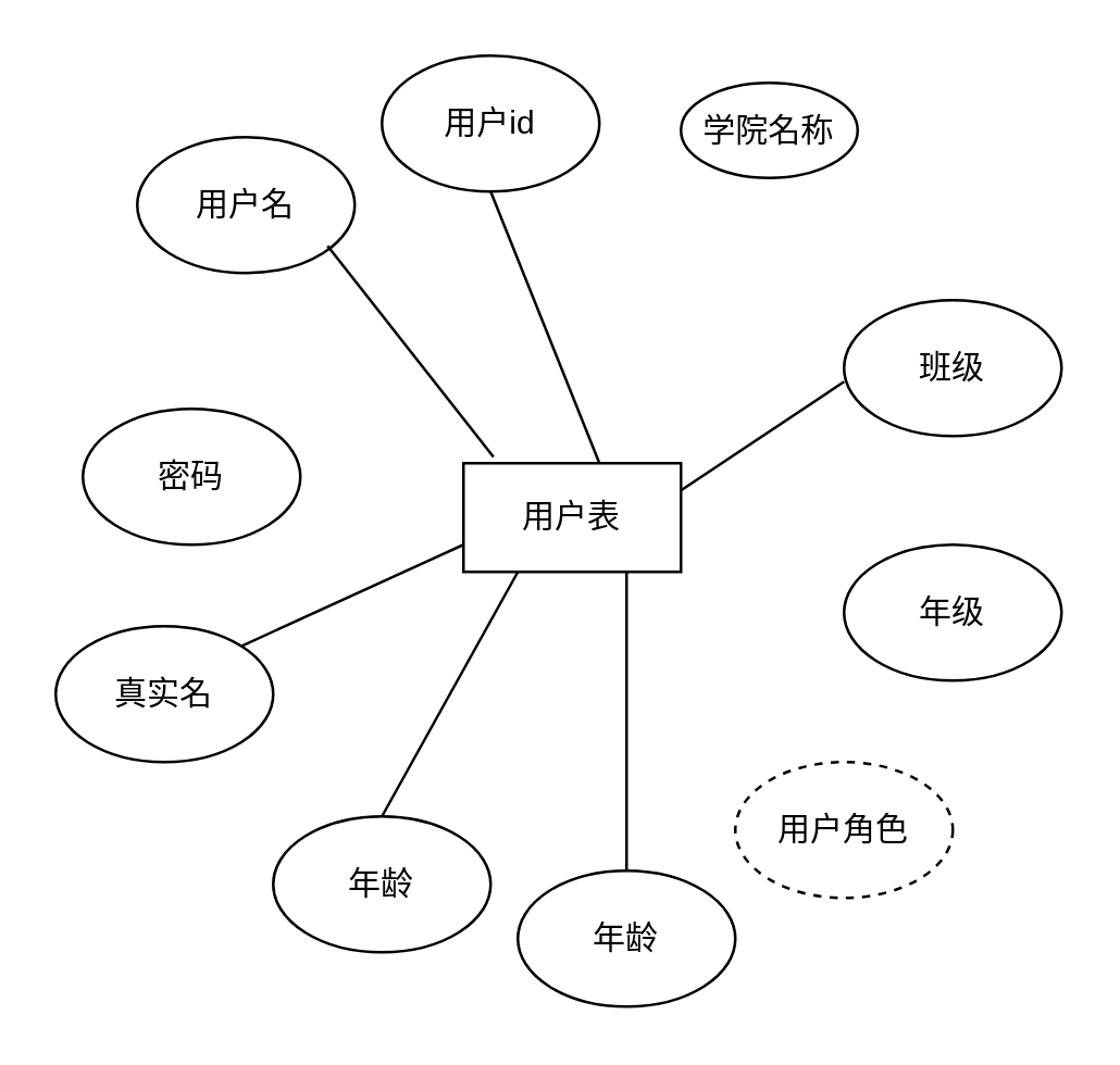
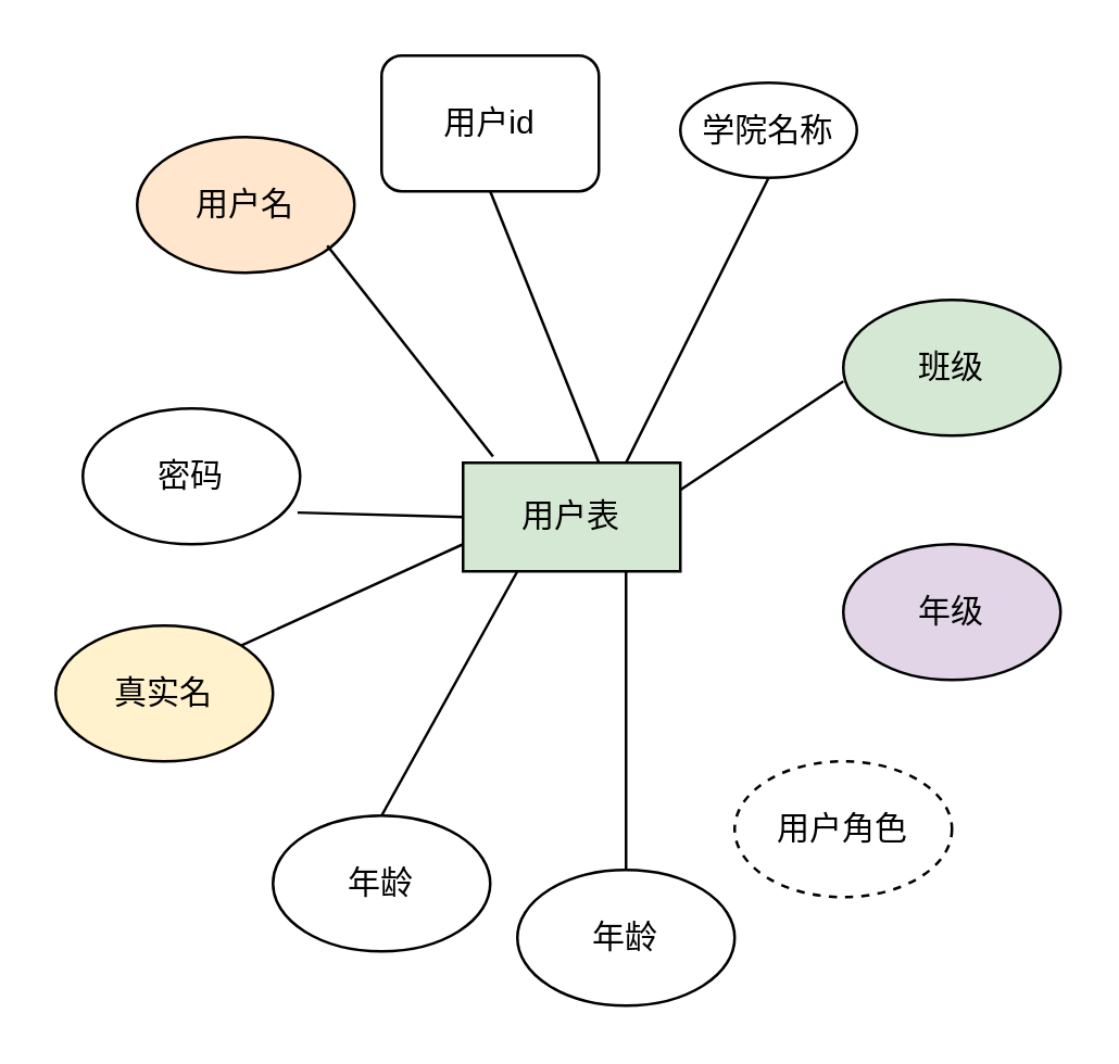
  <mxCell id="0" />
  <mxCell id="1" parent="0" />
- <mxCell id="2" value="用户表" style="rounded=0;whiteSpace=wrap;html=1;" vertex="1" parent="1"><mxGeometry x="170" y="170" width="80" height="40" as="geometry" /></mxCell>
+ <mxCell id="2" value="用户表" style="rounded=0;whiteSpace=wrap;html=1;fillColor=#d5e8d4;" vertex="1" parent="1"><mxGeometry x="170" y="170" width="80" height="40" as="geometry" /></mxCell>
  <mxCell id="3" value="密码" style="ellipse;whiteSpace=wrap;html=1;" vertex="1" parent="1"><mxGeometry x="30" y="150" width="80" height="50" as="geometry" /></mxCell>
- <mxCell id="4" value="真实名" style="ellipse;whiteSpace=wrap;html=1;" vertex="1" parent="1"><mxGeometry x="20" y="230" width="80" height="50" as="geometry" /></mxCell>
+ <mxCell id="4" value="真实名" style="ellipse;whiteSpace=wrap;html=1;fillColor=#fff2cc;" vertex="1" parent="1"><mxGeometry x="20" y="230" width="80" height="50" as="geometry" /></mxCell>
  <mxCell id="5" value="年龄" style="ellipse;whiteSpace=wrap;html=1;" vertex="1" parent="1"><mxGeometry x="100" y="300" width="80" height="50" as="geometry" /></mxCell>
- <mxCell id="6" value="用户名" style="ellipse;whiteSpace=wrap;html=1;" vertex="1" parent="1"><mxGeometry x="50" y="50" width="80" height="50" as="geometry" /></mxCell>
- <mxCell id="7" value="用户id" style="ellipse;whiteSpace=wrap;html=1;" vertex="1" parent="1"><mxGeometry x="140" y="20" width="80" height="50" as="geometry" /></mxCell>
+ <mxCell id="6" value="用户名" style="ellipse;whiteSpace=wrap;html=1;fillColor=#ffe6cc;" vertex="1" parent="1"><mxGeometry x="50" y="50" width="80" height="50" as="geometry" /></mxCell>
+ <mxCell id="7" value="用户id" style="whiteSpace=wrap;html=1;rounded=1;" vertex="1" parent="1"><mxGeometry x="140" y="20" width="80" height="50" as="geometry" /></mxCell>
  <mxCell id="8" value="学院名称" style="ellipse;whiteSpace=wrap;html=1;" vertex="1" parent="1"><mxGeometry x="250" y="30" width="65" height="35" as="geometry" /></mxCell>
- <mxCell id="9" value="班级" style="ellipse;whiteSpace=wrap;html=1;" vertex="1" parent="1"><mxGeometry x="310" y="110" width="80" height="50" as="geometry" /></mxCell>
+ <mxCell id="9" value="班级" style="ellipse;whiteSpace=wrap;html=1;fillColor=#d5e8d4;" vertex="1" parent="1"><mxGeometry x="310" y="110" width="80" height="50" as="geometry" /></mxCell>
  <mxCell id="10" value="用户角色" style="ellipse;whiteSpace=wrap;html=1;dashed=1;" vertex="1" parent="1"><mxGeometry x="270" y="280" width="80" height="50" as="geometry" /></mxCell>
- <mxCell id="11" value="年级" style="ellipse;whiteSpace=wrap;html=1;" vertex="1" parent="1"><mxGeometry x="310" y="200" width="80" height="50" as="geometry" /></mxCell>
+ <mxCell id="11" value="年级" style="ellipse;whiteSpace=wrap;html=1;fillColor=#e1d5e7;" vertex="1" parent="1"><mxGeometry x="310" y="200" width="80" height="50" as="geometry" /></mxCell>
  <mxCell id="12" value="年龄" style="ellipse;whiteSpace=wrap;html=1;" vertex="1" parent="1"><mxGeometry x="190" y="320" width="80" height="50" as="geometry" /></mxCell>
  <mxCell id="13" value="" style="endArrow=none;html=1;rounded=0;exitX=0.138;exitY=-0.058;exitDx=0;exitDy=0;exitPerimeter=0;" edge="1" parent="1" source="2"><mxGeometry width="50" height="50" relative="1" as="geometry"><mxPoint x="70" y="140" as="sourcePoint" /><mxPoint x="120" y="90" as="targetPoint" /></mxGeometry></mxCell>
  <mxCell id="14" value="" style="endArrow=none;html=1;rounded=0;exitX=0.5;exitY=0;exitDx=0;exitDy=0;entryX=0.75;entryY=1;entryDx=0;entryDy=0;" edge="1" parent="1" source="12" target="2"><mxGeometry width="50" height="50" relative="1" as="geometry"><mxPoint x="130" y="260" as="sourcePoint" /><mxPoint x="180" y="210" as="targetPoint" /></mxGeometry></mxCell>
  <mxCell id="15" value="" style="endArrow=none;html=1;rounded=0;exitX=1;exitY=0.25;exitDx=0;exitDy=0;" edge="1" parent="1" source="2"><mxGeometry width="50" height="50" relative="1" as="geometry"><mxPoint x="260" y="190" as="sourcePoint" /><mxPoint x="310" y="140" as="targetPoint" /></mxGeometry></mxCell>
+ <mxCell id="16" value="" style="endArrow=none;html=1;rounded=0;entryX=0.5;entryY=1;entryDx=0;entryDy=0;exitX=0.75;exitY=0;exitDx=0;exitDy=0;" edge="1" parent="1" source="2" target="8"><mxGeometry width="50" height="50" relative="1" as="geometry"><mxPoint x="205" y="170" as="sourcePoint" /><mxPoint x="255" y="120" as="targetPoint" /></mxGeometry></mxCell>
  <mxCell id="17" value="" style="endArrow=none;html=1;rounded=0;entryX=0.5;entryY=1;entryDx=0;entryDy=0;" edge="1" parent="1" target="7"><mxGeometry width="50" height="50" relative="1" as="geometry"><mxPoint x="220" y="170" as="sourcePoint" /><mxPoint x="230" y="120" as="targetPoint" /></mxGeometry></mxCell>
+ <mxCell id="18" value="" style="endArrow=none;html=1;rounded=0;exitX=0.988;exitY=0.767;exitDx=0;exitDy=0;exitPerimeter=0;entryX=0;entryY=0.5;entryDx=0;entryDy=0;" edge="1" parent="1" source="3" target="2"><mxGeometry width="50" height="50" relative="1" as="geometry"><mxPoint x="120" y="250" as="sourcePoint" /><mxPoint x="170" y="200" as="targetPoint" /></mxGeometry></mxCell>
  <mxCell id="19" value="" style="endArrow=none;html=1;rounded=0;exitX=0.5;exitY=0;exitDx=0;exitDy=0;entryX=0.25;entryY=1;entryDx=0;entryDy=0;" edge="1" parent="1" source="5" target="2"><mxGeometry width="50" height="50" relative="1" as="geometry"><mxPoint x="135" y="260" as="sourcePoint" /><mxPoint x="185" y="210" as="targetPoint" /></mxGeometry></mxCell>
  <mxCell id="20" value="" style="endArrow=none;html=1;rounded=0;exitX=1;exitY=0;exitDx=0;exitDy=0;" edge="1" parent="1" source="4"><mxGeometry width="50" height="50" relative="1" as="geometry"><mxPoint x="120" y="250" as="sourcePoint" /><mxPoint x="170" y="200" as="targetPoint" /></mxGeometry></mxCell>
